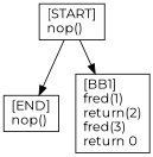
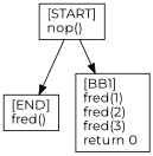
  digraph {
    fontname=Montserrat
    node [fontname=Montserrat shape=box]
    edge [fontname=Montserrat]
-   n1 [label="[END]\lnop()\l"]
+   n1 [label="[END]\lfred()\l"]
    n2 [label="[START]\lnop()\l"]
-   n3 [label="[BB1]\lfred(1)\lreturn(2)\lfred(3)\lreturn 0\l"]
+   n3 [label="[BB1]\lfred(1)\lfred(2)\lfred(3)\lreturn 0\l"]
    n2 -> n1
    n2 -> n3
  }
